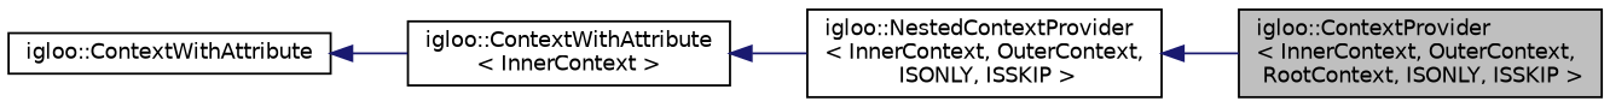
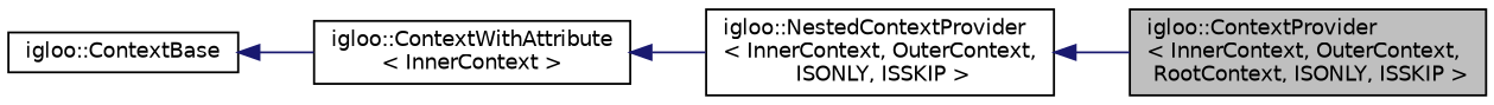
  digraph {
    rankdir=LR
    node [color=black fillcolor=white fontname=Helvetica fontsize=10 shape=record style=filled]
    edge [color=midnightblue dir=back fontname=Helvetica fontsize=10 labelfontname=Helvetica labelfontsize=10 style=solid]
    n1 [fillcolor=grey75 fontcolor=black height=0.2 label="igloo::ContextProvider\l\< InnerContext, OuterContext,\l RootContext, ISONLY, ISSKIP \>" width=0.4]
    n2 [height=0.2 label="igloo::NestedContextProvider\l\< InnerContext, OuterContext,\l ISONLY, ISSKIP \>" width=0.4]
    n3 [height=0.2 label="igloo::ContextWithAttribute\l\< InnerContext \>" width=0.4]
-   n4 [height=0.2 label="igloo::ContextWithAttribute" width=0.4]
+   n4 [height=0.2 label="igloo::ContextBase" width=0.4]
    n2 -> n1
    n3 -> n2
    n4 -> n3
  }
